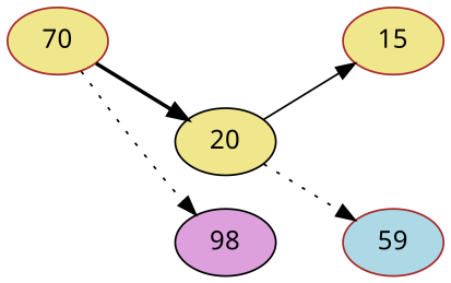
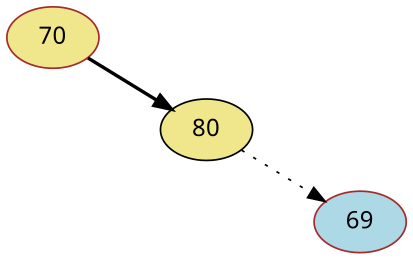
  digraph {
    fontname="Noto Sans"
    rankdir=LR
    node [fontname="Noto Sans" style=filled color=brown fillcolor=khaki]
    edge [fontname="Noto Sans" style=invis]
    xid [style=invis width=.1 color="" fillcolor=""]
-   n2 [color=black label=20]
-   n3 [label=15]
+   n2 [color=black label=80]
    a12 [style=invis width=.1 color="" fillcolor=""]
-   n5 [fillcolor=lightblue label=59]
-   n6 [color=black fillcolor=plum label=98]
+   n5 [fillcolor=lightblue label=69]
    n7 [label=70]
    subgraph sub_1 {
      rank=same
      xid
    }
-   n2 -> n3 [style=solid]
    n2 -> a12 [weight=10]
    n2 -> n5 [style=dotted]
    n7 -> xid [weight=10]
    n7 -> n2 [style=bold]
-   n7 -> n6 [style=dotted]
  }
